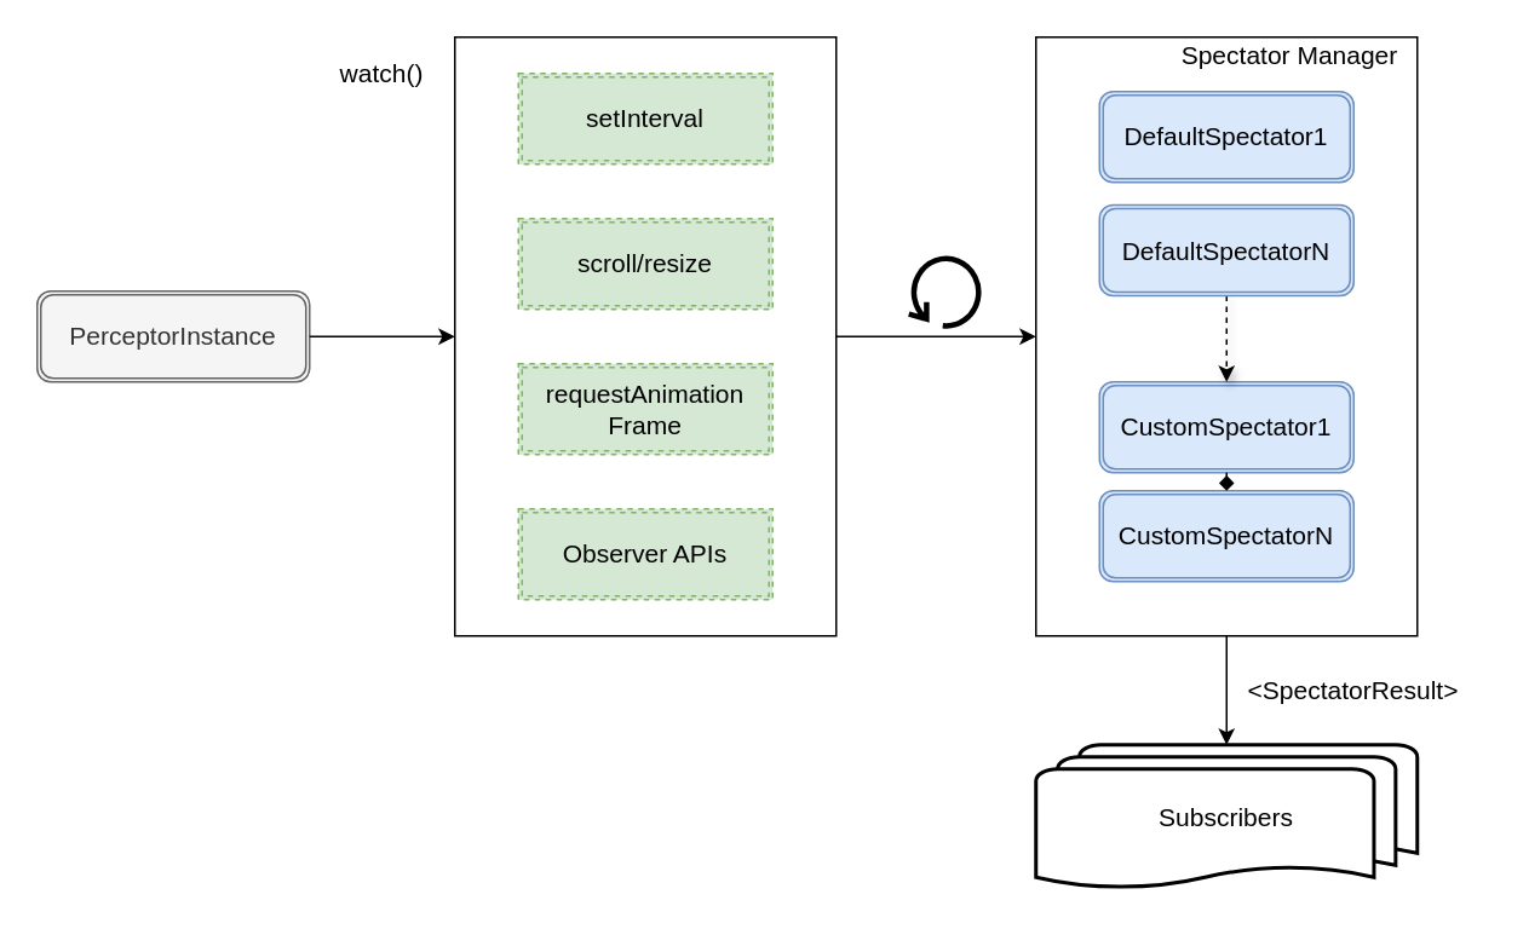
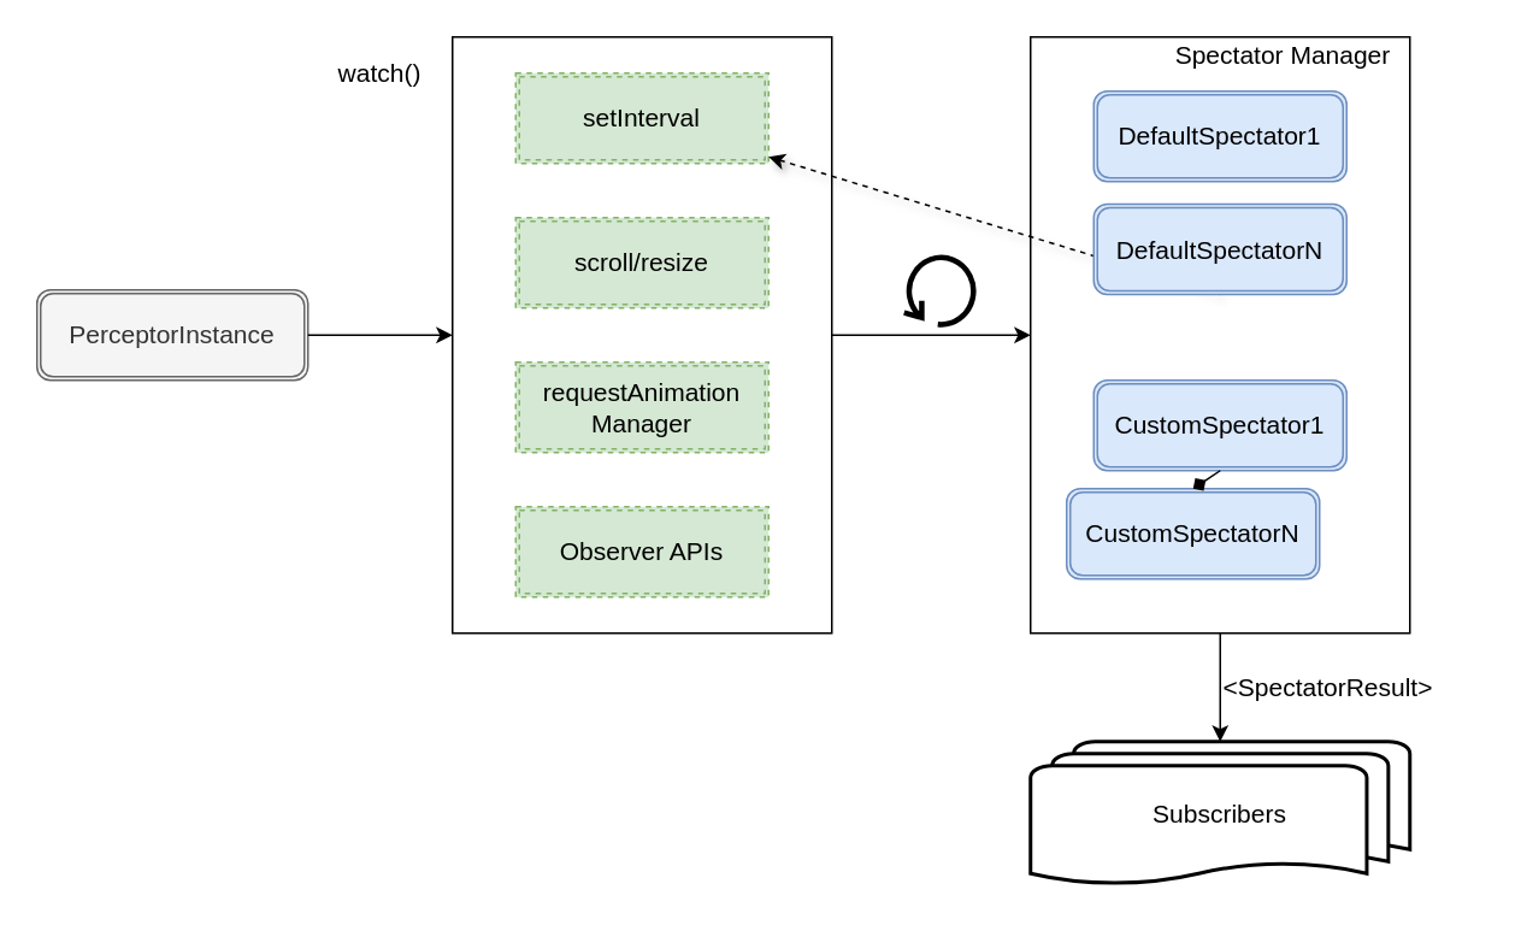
  <mxCell id="0" />
  <mxCell id="1" parent="0" />
  <mxCell id="2" value="PerceptorInstance" style="shape=ext;double=1;rounded=1;whiteSpace=wrap;html=1;fillColor=#f5f5f5;strokeColor=#666666;fontColor=#333333;fontSize=14;" vertex="1" parent="1"><mxGeometry x="20" y="160" width="150" height="50" as="geometry" /></mxCell>
  <mxCell id="3" value="" style="rounded=0;whiteSpace=wrap;html=1;fontSize=14;" vertex="1" parent="1"><mxGeometry x="250" y="20" width="210" height="330" as="geometry" /></mxCell>
  <mxCell id="4" value="" style="endArrow=classic;html=1;fontSize=14;entryX=0;entryY=0.5;entryDx=0;entryDy=0;exitX=1;exitY=0.5;exitDx=0;exitDy=0;" edge="1" parent="1" source="2" target="3"><mxGeometry width="50" height="50" relative="1" as="geometry"><mxPoint x="20" y="420" as="sourcePoint" /><mxPoint x="70" y="370" as="targetPoint" /></mxGeometry></mxCell>
  <mxCell id="5" value="watch()" style="text;html=1;strokeColor=none;fillColor=none;align=center;verticalAlign=middle;whiteSpace=wrap;rounded=0;fontSize=14;" vertex="1" parent="1"><mxGeometry x="190" y="30" width="40" height="20" as="geometry" /></mxCell>
- <mxCell id="6" value="requestAnimation&lt;br&gt;Frame" style="shape=ext;double=1;rounded=0;whiteSpace=wrap;html=1;fontSize=14;dashed=1;fillColor=#d5e8d4;strokeColor=#82b366;" vertex="1" parent="1"><mxGeometry x="285" y="200" width="140" height="50" as="geometry" /></mxCell>
+ <mxCell id="6" value="requestAnimation&lt;br&gt;Manager" style="shape=ext;double=1;rounded=0;whiteSpace=wrap;html=1;fontSize=14;dashed=1;fillColor=#d5e8d4;strokeColor=#82b366;" vertex="1" parent="1"><mxGeometry x="285" y="200" width="140" height="50" as="geometry" /></mxCell>
  <mxCell id="7" value="setInterval" style="shape=ext;double=1;rounded=0;whiteSpace=wrap;html=1;fontSize=14;dashed=1;fillColor=#d5e8d4;strokeColor=#82b366;" vertex="1" parent="1"><mxGeometry x="285" y="40" width="140" height="50" as="geometry" /></mxCell>
  <mxCell id="8" value="scroll/resize" style="shape=ext;double=1;rounded=0;whiteSpace=wrap;html=1;fontSize=14;dashed=1;fillColor=#d5e8d4;strokeColor=#82b366;" vertex="1" parent="1"><mxGeometry x="285" y="120" width="140" height="50" as="geometry" /></mxCell>
  <mxCell id="9" value="Observer APIs" style="shape=ext;double=1;rounded=0;whiteSpace=wrap;html=1;fontSize=14;dashed=1;fillColor=#d5e8d4;strokeColor=#82b366;" vertex="1" parent="1"><mxGeometry x="285" y="280" width="140" height="50" as="geometry" /></mxCell>
  <mxCell id="10" value="" style="rounded=0;whiteSpace=wrap;html=1;fontSize=14;" vertex="1" parent="1"><mxGeometry x="570" y="20" width="210" height="330" as="geometry" /></mxCell>
  <mxCell id="11" value="" style="endArrow=classic;html=1;fontSize=14;entryX=0;entryY=0.5;entryDx=0;entryDy=0;exitX=1;exitY=0.5;exitDx=0;exitDy=0;" edge="1" parent="1" source="3" target="10"><mxGeometry width="50" height="50" relative="1" as="geometry"><mxPoint x="20" y="420" as="sourcePoint" /><mxPoint x="70" y="370" as="targetPoint" /></mxGeometry></mxCell>
  <mxCell id="12" value="" style="shape=mxgraph.bpmn.loop;html=1;outlineConnect=0;rounded=1;fontSize=14;strokeWidth=3;" vertex="1" parent="1"><mxGeometry x="500" y="140" width="40" height="40" as="geometry" /></mxCell>
  <mxCell id="13" value="Spectator Manager&lt;br&gt;" style="text;html=1;strokeColor=none;fillColor=none;align=center;verticalAlign=middle;whiteSpace=wrap;rounded=0;fontSize=14;" vertex="1" parent="1"><mxGeometry x="640" y="20" width="140" height="20" as="geometry" /></mxCell>
  <mxCell id="14" value="DefaultSpectator1" style="shape=ext;double=1;rounded=1;whiteSpace=wrap;html=1;strokeWidth=1;fontSize=14;fillColor=#dae8fc;strokeColor=#6c8ebf;" vertex="1" parent="1"><mxGeometry x="605" y="50" width="140" height="50" as="geometry" /></mxCell>
  <mxCell id="15" value="CustomSpectator1" style="shape=ext;double=1;rounded=1;whiteSpace=wrap;html=1;strokeWidth=1;fontSize=14;fillColor=#dae8fc;strokeColor=#6c8ebf;" vertex="1" parent="1"><mxGeometry x="605" y="210" width="140" height="50" as="geometry" /></mxCell>
- <mxCell id="16" value="CustomSpectatorN" style="shape=ext;double=1;rounded=1;whiteSpace=wrap;html=1;strokeWidth=1;fontSize=14;fillColor=#dae8fc;strokeColor=#6c8ebf;" vertex="1" parent="1"><mxGeometry x="605" y="270" width="140" height="50" as="geometry" /></mxCell>
- <mxCell id="17" value="" style="endArrow=classic;html=1;fontSize=14;entryX=0.5;entryY=0;entryDx=0;entryDy=0;exitX=0.5;exitY=1;exitDx=0;exitDy=0;jumpStyle=none;shadow=1;dashed=1;" edge="1" parent="1" source="19" target="15"><mxGeometry width="50" height="50" relative="1" as="geometry"><mxPoint x="20" y="420" as="sourcePoint" /><mxPoint x="70" y="370" as="targetPoint" /></mxGeometry></mxCell>
+ <mxCell id="16" value="CustomSpectatorN" style="shape=ext;double=1;rounded=1;whiteSpace=wrap;html=1;strokeWidth=1;fontSize=14;fillColor=#dae8fc;strokeColor=#6c8ebf;" vertex="1" parent="1"><mxGeometry x="590" y="270" width="140" height="50" as="geometry" /></mxCell>
+ <mxCell id="17" value="" style="endArrow=classic;html=1;fontSize=14;exitX=0.5;exitY=1;exitDx=0;exitDy=0;jumpStyle=none;shadow=1;dashed=1;" edge="1" parent="1" source="19" target="7"><mxGeometry width="50" height="50" relative="1" as="geometry"><mxPoint x="20" y="420" as="sourcePoint" /><mxPoint x="70" y="370" as="targetPoint" /></mxGeometry></mxCell>
  <mxCell id="18" value="" style="endArrow=diamond;html=1;fontSize=14;entryX=0.5;entryY=0;entryDx=0;entryDy=0;exitX=0.5;exitY=1;exitDx=0;exitDy=0;" edge="1" parent="1" source="15" target="16"><mxGeometry width="50" height="50" relative="1" as="geometry"><mxPoint x="20" y="420" as="sourcePoint" /><mxPoint x="70" y="370" as="targetPoint" /></mxGeometry></mxCell>
  <mxCell id="19" value="DefaultSpectatorN" style="shape=ext;double=1;rounded=1;whiteSpace=wrap;html=1;strokeWidth=1;fontSize=14;fillColor=#dae8fc;strokeColor=#6c8ebf;" vertex="1" parent="1"><mxGeometry x="605" y="112.5" width="140" height="50" as="geometry" /></mxCell>
  <mxCell id="20" value="Subscribers" style="strokeWidth=2;html=1;shape=mxgraph.flowchart.multi-document;whiteSpace=wrap;rounded=1;fontSize=14;" vertex="1" parent="1"><mxGeometry x="570" y="410" width="210" height="80" as="geometry" /></mxCell>
  <mxCell id="21" value="" style="endArrow=classic;html=1;shadow=0;fontSize=14;entryX=0.5;entryY=0;entryDx=0;entryDy=0;entryPerimeter=0;" edge="1" parent="1" source="10" target="20"><mxGeometry width="50" height="50" relative="1" as="geometry"><mxPoint x="20" y="560" as="sourcePoint" /><mxPoint x="70" y="510" as="targetPoint" /></mxGeometry></mxCell>
- <mxCell id="22" value="&amp;lt;SpectatorResult&amp;gt;&lt;br&gt;" style="text;html=1;strokeColor=none;fillColor=none;align=center;verticalAlign=middle;whiteSpace=wrap;rounded=0;fontSize=14;" vertex="1" parent="1"><mxGeometry x="670" y="370" width="150" height="20" as="geometry" /></mxCell>
+ <mxCell id="22" value="&amp;lt;SpectatorResult&amp;gt;&lt;br&gt;" style="text;html=1;strokeColor=none;fillColor=none;align=center;verticalAlign=middle;whiteSpace=wrap;rounded=0;fontSize=14;" vertex="1" parent="1"><mxGeometry x="660" y="370" width="150" height="20" as="geometry" /></mxCell>
